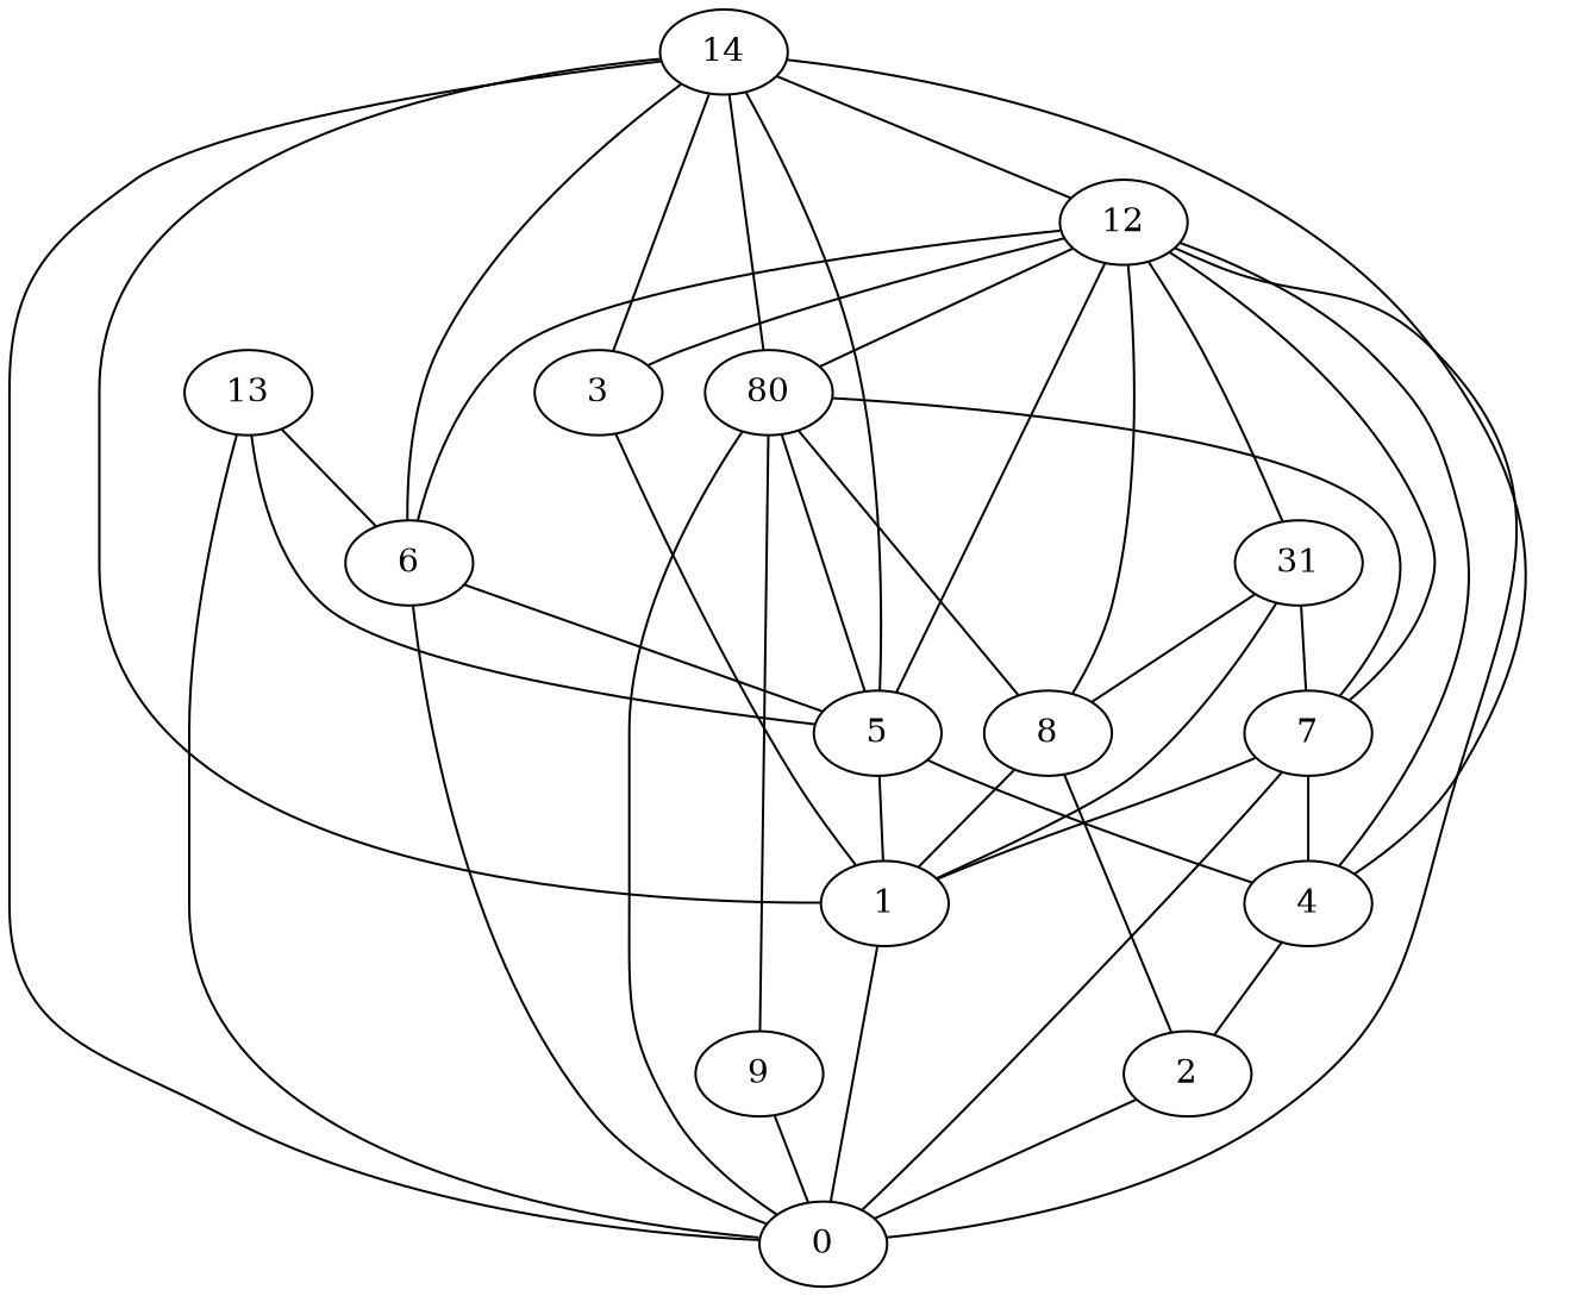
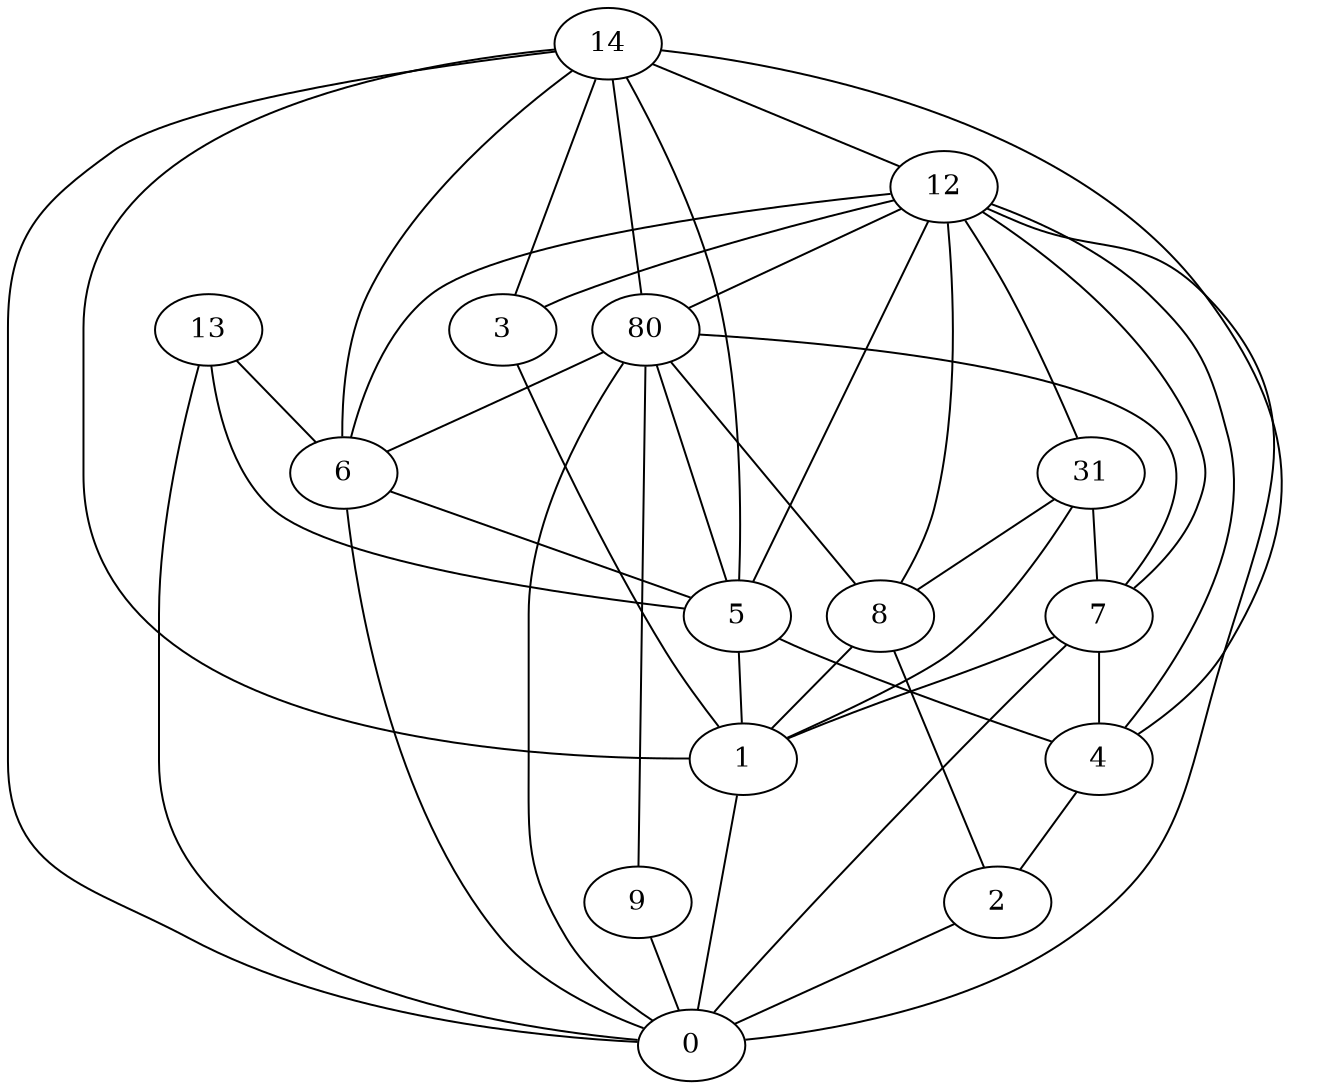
  digraph {
    rankdir=BT
    edge [arrowhead=both]
    0
    1
    2
    6
    7
    9
    n7 [label=80]
    12
    13
    14
    3
    5
    8
    n14 [label=31]
    4
    0 -> 1
    0 -> 2
    0 -> 6
-   7 -> 0
+   0 -> 7
    0 -> 9
    0 -> n7
    0 -> 12
    0 -> 13
    0 -> 14
    1 -> 7
    1 -> 14
    1 -> 3
    1 -> 5
    1 -> 8
    1 -> n14
    2 -> 8
    2 -> 4
+   6 -> n7
    6 -> 12
    6 -> 13
    6 -> 14
    7 -> n7
    7 -> 12
    7 -> n14
    9 -> n7
    n7 -> 12
    n7 -> 14
    12 -> 14
    3 -> 12
    3 -> 14
    5 -> 6
    5 -> n7
    5 -> 12
    5 -> 13
    5 -> 14
    8 -> n7
    8 -> 12
    8 -> n14
    n14 -> 12
    4 -> 7
    4 -> 12
    4 -> 14
    4 -> 5
  }
